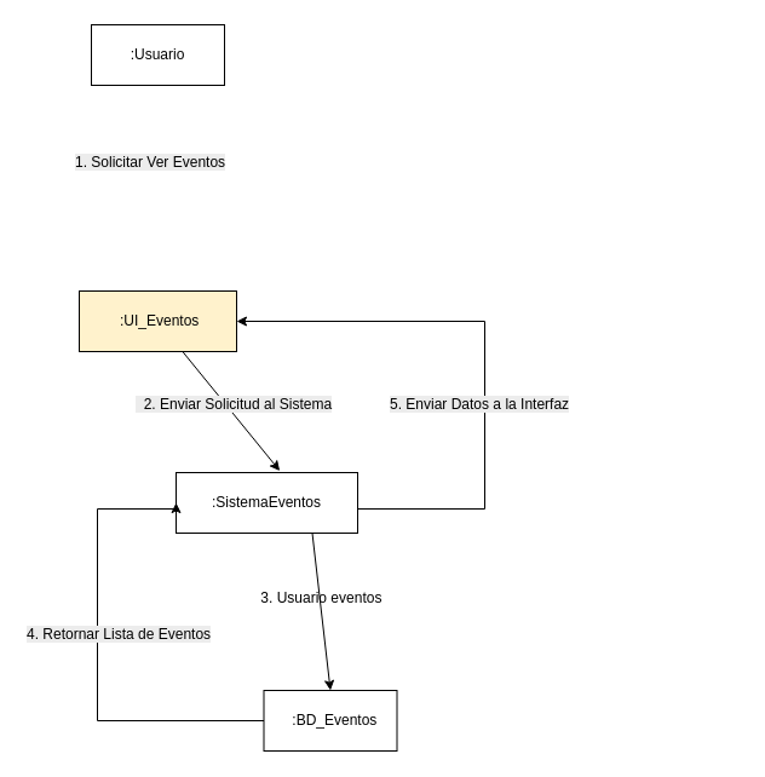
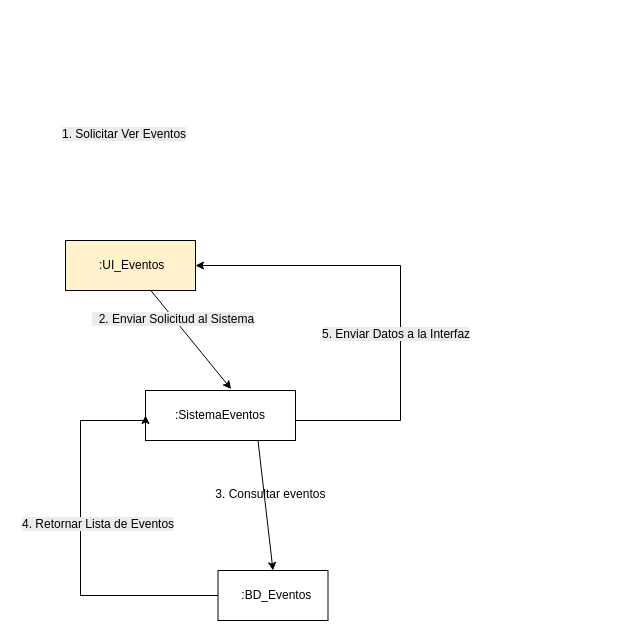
  <mxCell id="0" />
  <mxCell id="1" parent="0" />
- <mxCell id="2" value="&lt;font style=&quot;padding: 0px; margin: 0px; text-align: left; vertical-align: inherit;&quot;&gt;&lt;font style=&quot;vertical-align: inherit;&quot;&gt;&lt;font style=&quot;vertical-align: inherit;&quot;&gt;:Usuario&lt;/font&gt;&lt;/font&gt;&lt;/font&gt;" style="html=1;whiteSpace=wrap;" vertex="1" parent="1"><mxGeometry x="75" y="20" width="110" height="50" as="geometry" /></mxCell>
  <mxCell id="3" style="rounded=0;orthogonalLoop=1;jettySize=auto;html=1;entryX=0.571;entryY=-0.028;entryDx=0;entryDy=0;entryPerimeter=0;" edge="1" parent="1" source="4" target="7"><mxGeometry relative="1" as="geometry"><mxPoint x="235" y="390" as="targetPoint" /></mxGeometry></mxCell>
  <mxCell id="4" value="&lt;font style=&quot;padding: 0px; margin: 0px; text-align: left; vertical-align: inherit;&quot;&gt;&lt;font style=&quot;vertical-align: inherit;&quot;&gt;&lt;font style=&quot;vertical-align: inherit;&quot;&gt;&amp;nbsp;:UI_Eventos&lt;/font&gt;&lt;/font&gt;&lt;/font&gt;" style="html=1;whiteSpace=wrap;fillColor=#fff2cc;" vertex="1" parent="1"><mxGeometry x="65" y="240" width="130" height="50" as="geometry" /></mxCell>
  <mxCell id="5" style="rounded=0;orthogonalLoop=1;jettySize=auto;html=1;exitX=0.75;exitY=1;exitDx=0;exitDy=0;entryX=0.5;entryY=0;entryDx=0;entryDy=0;" edge="1" parent="1" source="7" target="9"><mxGeometry relative="1" as="geometry"><mxPoint x="268" y="530" as="targetPoint" /></mxGeometry></mxCell>
  <mxCell id="6" style="edgeStyle=orthogonalEdgeStyle;rounded=0;orthogonalLoop=1;jettySize=auto;html=1;exitX=1;exitY=0.5;exitDx=0;exitDy=0;entryX=1;entryY=0.5;entryDx=0;entryDy=0;" edge="1" parent="1" source="7" target="4"><mxGeometry relative="1" as="geometry"><mxPoint x="495" y="470" as="targetPoint" /><Array as="points"><mxPoint x="400" y="420" /><mxPoint x="400" y="265" /></Array></mxGeometry></mxCell>
  <mxCell id="7" value="&lt;font style=&quot;padding: 0px; margin: 0px; text-align: left; vertical-align: inherit;&quot;&gt;&lt;font style=&quot;vertical-align: inherit;&quot;&gt;&lt;font style=&quot;vertical-align: inherit;&quot;&gt;:SistemaEventos&lt;/font&gt;&lt;/font&gt;&lt;/font&gt;" style="html=1;whiteSpace=wrap;" vertex="1" parent="1"><mxGeometry x="145" y="390" width="150" height="50" as="geometry" /></mxCell>
  <mxCell id="8" style="edgeStyle=orthogonalEdgeStyle;rounded=0;orthogonalLoop=1;jettySize=auto;html=1;exitX=0;exitY=0.5;exitDx=0;exitDy=0;entryX=0;entryY=0.5;entryDx=0;entryDy=0;" edge="1" parent="1" source="9" target="7"><mxGeometry relative="1" as="geometry"><Array as="points"><mxPoint x="80" y="595" /><mxPoint x="80" y="420" /></Array></mxGeometry></mxCell>
  <mxCell id="9" value="&lt;font style=&quot;padding: 0px; margin: 0px; text-align: left; vertical-align: inherit;&quot;&gt;&lt;font style=&quot;vertical-align: inherit;&quot;&gt;&lt;font style=&quot;vertical-align: inherit;&quot;&gt;&amp;nbsp;&amp;nbsp;:BD_Eventos&lt;/font&gt;&lt;/font&gt;&lt;/font&gt;" style="html=1;whiteSpace=wrap;" vertex="1" parent="1"><mxGeometry x="217.5" y="570" width="110" height="50" as="geometry" /></mxCell>
  <mxCell id="10" style="edgeStyle=orthogonalEdgeStyle;rounded=0;orthogonalLoop=1;jettySize=auto;html=1;exitX=0.5;exitY=1;exitDx=0;exitDy=0;" edge="1" parent="1"><mxGeometry relative="1" as="geometry"><mxPoint x="610" y="440" as="sourcePoint" /><mxPoint x="610" y="440" as="targetPoint" /></mxGeometry></mxCell>
- <mxCell id="11" value="&lt;div&gt;&lt;font style=&quot;padding: 0px; margin: 0px; vertical-align: inherit;&quot;&gt;&lt;font style=&quot;vertical-align: inherit;&quot;&gt;&lt;font style=&quot;vertical-align: inherit;&quot;&gt;&amp;nbsp;3. Usuario eventos&lt;/font&gt;&lt;/font&gt;&lt;/font&gt;&lt;br style=&quot;padding: 0px; margin: 0px;&quot;&gt;&lt;/div&gt;" style="text;whiteSpace=wrap;html=1;" vertex="1" parent="1"><mxGeometry x="210" y="480" width="155" height="40" as="geometry" /></mxCell>
+ <mxCell id="11" value="&lt;div&gt;&lt;font style=&quot;padding: 0px; margin: 0px; vertical-align: inherit;&quot;&gt;&lt;font style=&quot;vertical-align: inherit;&quot;&gt;&lt;font style=&quot;vertical-align: inherit;&quot;&gt;&amp;nbsp;3. Consultar eventos&lt;/font&gt;&lt;/font&gt;&lt;/font&gt;&lt;br style=&quot;padding: 0px; margin: 0px;&quot;&gt;&lt;/div&gt;" style="text;whiteSpace=wrap;html=1;" vertex="1" parent="1"><mxGeometry x="210" y="480" width="155" height="40" as="geometry" /></mxCell>
  <mxCell id="12" value="&lt;font style=&quot;forced-color-adjust: none; padding: 0px; margin: 0px; color: rgb(0, 0, 0); font-family: Helvetica; font-size: 12px; font-style: normal; font-variant-ligatures: normal; font-variant-caps: normal; font-weight: 400; letter-spacing: normal; orphans: 2; text-align: left; text-indent: 0px; text-transform: none; widows: 2; word-spacing: 0px; -webkit-text-stroke-width: 0px; white-space: normal; background-color: rgb(236, 236, 236); text-decoration-thickness: initial; text-decoration-style: initial; text-decoration-color: initial; vertical-align: inherit;&quot;&gt;&lt;font style=&quot;forced-color-adjust: none; padding: 0px; margin: 0px; vertical-align: inherit;&quot;&gt;1. Solicitar Ver Eventos&lt;/font&gt;&lt;/font&gt;&lt;br style=&quot;forced-color-adjust: none; padding: 0px; margin: 0px; color: rgb(0, 0, 0); font-family: Helvetica; font-size: 12px; font-style: normal; font-variant-ligatures: normal; font-variant-caps: normal; font-weight: 400; letter-spacing: normal; orphans: 2; text-align: left; text-indent: 0px; text-transform: none; widows: 2; word-spacing: 0px; -webkit-text-stroke-width: 0px; white-space: normal; background-color: rgb(236, 236, 236); text-decoration-thickness: initial; text-decoration-style: initial; text-decoration-color: initial;&quot;&gt;" style="text;whiteSpace=wrap;html=1;" vertex="1" parent="1"><mxGeometry x="60" y="120" width="160" height="40" as="geometry" /></mxCell>
- <mxCell id="13" value="&lt;font style=&quot;forced-color-adjust: none; padding: 0px; margin: 0px; color: rgb(0, 0, 0); font-family: Helvetica; font-size: 12px; font-style: normal; font-variant-ligatures: normal; font-variant-caps: normal; font-weight: 400; letter-spacing: normal; orphans: 2; text-align: left; text-indent: 0px; text-transform: none; widows: 2; word-spacing: 0px; -webkit-text-stroke-width: 0px; white-space: normal; background-color: rgb(236, 236, 236); text-decoration-thickness: initial; text-decoration-style: initial; text-decoration-color: initial; vertical-align: inherit;&quot;&gt;&lt;font style=&quot;forced-color-adjust: none; padding: 0px; margin: 0px; vertical-align: inherit;&quot;&gt;&amp;nbsp; 2. Enviar Solicitud al Sistema&lt;/font&gt;&lt;/font&gt;&lt;br style=&quot;forced-color-adjust: none; padding: 0px; margin: 0px; color: rgb(0, 0, 0); font-family: Helvetica; font-size: 12px; font-style: normal; font-variant-ligatures: normal; font-variant-caps: normal; font-weight: 400; letter-spacing: normal; orphans: 2; text-align: left; text-indent: 0px; text-transform: none; widows: 2; word-spacing: 0px; -webkit-text-stroke-width: 0px; white-space: normal; background-color: rgb(236, 236, 236); text-decoration-thickness: initial; text-decoration-style: initial; text-decoration-color: initial;&quot;&gt;" style="text;whiteSpace=wrap;html=1;" vertex="1" parent="1"><mxGeometry x="110" y="320" width="200" height="40" as="geometry" /></mxCell>
+ <mxCell id="13" value="&lt;font style=&quot;forced-color-adjust: none; padding: 0px; margin: 0px; color: rgb(0, 0, 0); font-family: Helvetica; font-size: 12px; font-style: normal; font-variant-ligatures: normal; font-variant-caps: normal; font-weight: 400; letter-spacing: normal; orphans: 2; text-align: left; text-indent: 0px; text-transform: none; widows: 2; word-spacing: 0px; -webkit-text-stroke-width: 0px; white-space: normal; background-color: rgb(236, 236, 236); text-decoration-thickness: initial; text-decoration-style: initial; text-decoration-color: initial; vertical-align: inherit;&quot;&gt;&lt;font style=&quot;forced-color-adjust: none; padding: 0px; margin: 0px; vertical-align: inherit;&quot;&gt;&amp;nbsp; 2. Enviar Solicitud al Sistema&lt;/font&gt;&lt;/font&gt;&lt;br style=&quot;forced-color-adjust: none; padding: 0px; margin: 0px; color: rgb(0, 0, 0); font-family: Helvetica; font-size: 12px; font-style: normal; font-variant-ligatures: normal; font-variant-caps: normal; font-weight: 400; letter-spacing: normal; orphans: 2; text-align: left; text-indent: 0px; text-transform: none; widows: 2; word-spacing: 0px; -webkit-text-stroke-width: 0px; white-space: normal; background-color: rgb(236, 236, 236); text-decoration-thickness: initial; text-decoration-style: initial; text-decoration-color: initial;&quot;&gt;" style="text;whiteSpace=wrap;html=1;" vertex="1" parent="1"><mxGeometry x="90" y="305" width="200" height="40" as="geometry" /></mxCell>
  <mxCell id="14" value="&lt;font style=&quot;forced-color-adjust: none; padding: 0px; margin: 0px; color: rgb(0, 0, 0); font-family: Helvetica; font-size: 12px; font-style: normal; font-variant-ligatures: normal; font-variant-caps: normal; font-weight: 400; letter-spacing: normal; orphans: 2; text-align: left; text-indent: 0px; text-transform: none; widows: 2; word-spacing: 0px; -webkit-text-stroke-width: 0px; white-space: normal; background-color: rgb(236, 236, 236); text-decoration-thickness: initial; text-decoration-style: initial; text-decoration-color: initial; vertical-align: inherit;&quot;&gt;&lt;font style=&quot;forced-color-adjust: none; padding: 0px; margin: 0px; vertical-align: inherit;&quot;&gt;4. Retornar Lista de Eventos&lt;/font&gt;&lt;/font&gt;&lt;br style=&quot;forced-color-adjust: none; padding: 0px; margin: 0px; color: rgb(0, 0, 0); font-family: Helvetica; font-size: 12px; font-style: normal; font-variant-ligatures: normal; font-variant-caps: normal; font-weight: 400; letter-spacing: normal; orphans: 2; text-align: left; text-indent: 0px; text-transform: none; widows: 2; word-spacing: 0px; -webkit-text-stroke-width: 0px; white-space: normal; background-color: rgb(236, 236, 236); text-decoration-thickness: initial; text-decoration-style: initial; text-decoration-color: initial;&quot;&gt;" style="text;whiteSpace=wrap;html=1;" vertex="1" parent="1"><mxGeometry x="20" y="510" width="190" height="40" as="geometry" /></mxCell>
  <mxCell id="15" value="&lt;font style=&quot;forced-color-adjust: none; padding: 0px; margin: 0px; color: rgb(0, 0, 0); font-family: Helvetica; font-size: 12px; font-style: normal; font-variant-ligatures: normal; font-variant-caps: normal; font-weight: 400; letter-spacing: normal; orphans: 2; text-align: left; text-indent: 0px; text-transform: none; widows: 2; word-spacing: 0px; -webkit-text-stroke-width: 0px; white-space: normal; background-color: rgb(236, 236, 236); text-decoration-thickness: initial; text-decoration-style: initial; text-decoration-color: initial; vertical-align: inherit;&quot;&gt;&lt;font style=&quot;forced-color-adjust: none; padding: 0px; margin: 0px; vertical-align: inherit;&quot;&gt;5. Enviar Datos a la Interfaz&lt;/font&gt;&lt;/font&gt;&lt;br style=&quot;forced-color-adjust: none; padding: 0px; margin: 0px; color: rgb(0, 0, 0); font-family: Helvetica; font-size: 12px; font-style: normal; font-variant-ligatures: normal; font-variant-caps: normal; font-weight: 400; letter-spacing: normal; orphans: 2; text-align: left; text-indent: 0px; text-transform: none; widows: 2; word-spacing: 0px; -webkit-text-stroke-width: 0px; white-space: normal; background-color: rgb(236, 236, 236); text-decoration-thickness: initial; text-decoration-style: initial; text-decoration-color: initial;&quot;&gt;" style="text;whiteSpace=wrap;html=1;" vertex="1" parent="1"><mxGeometry x="320" y="320" width="180" height="40" as="geometry" /></mxCell>
